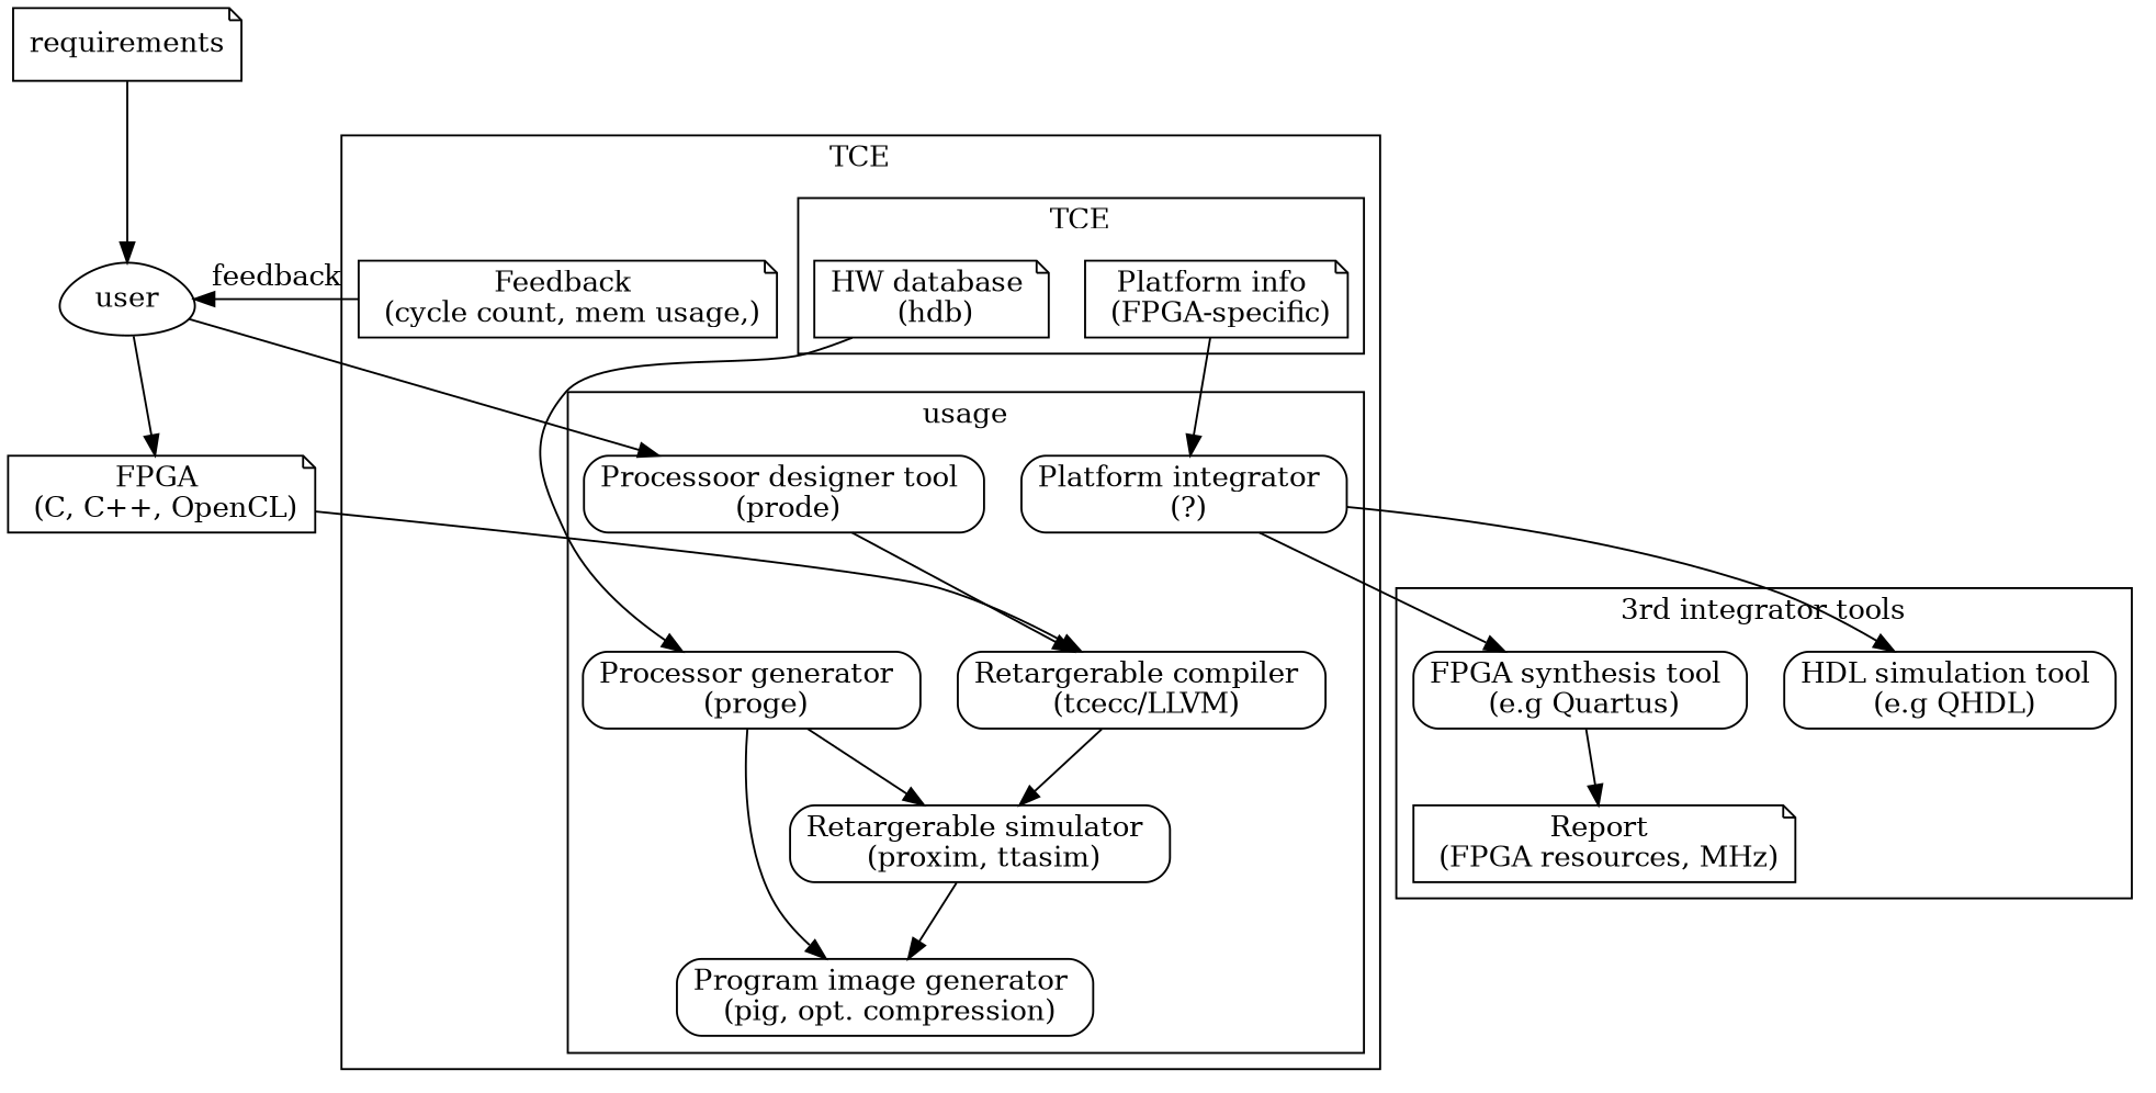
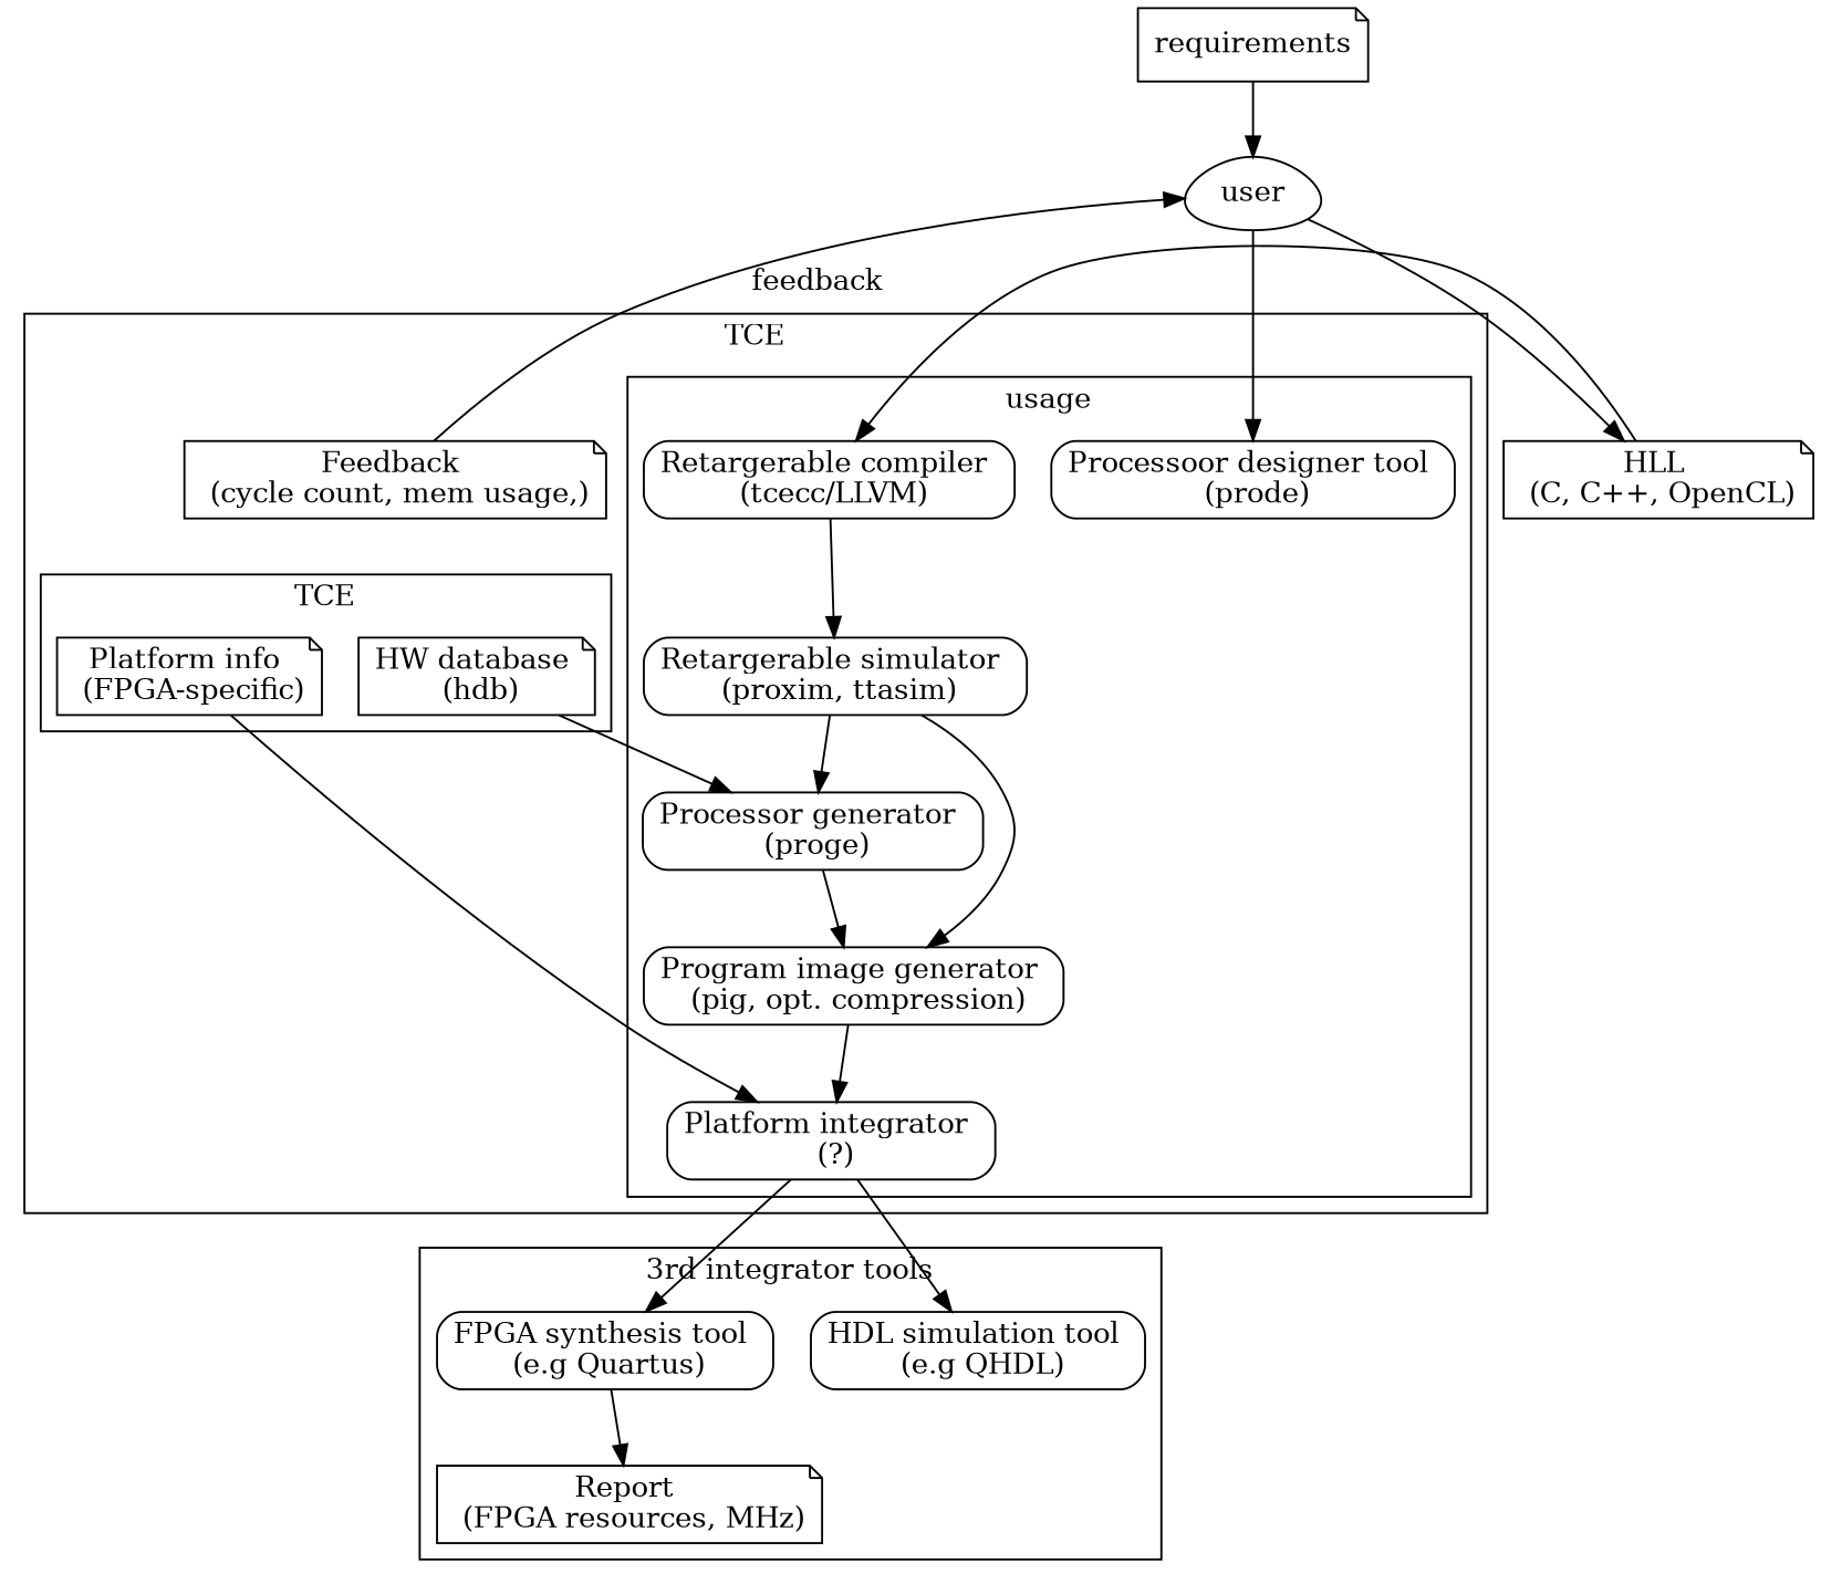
  digraph {
    node [shape=Mrecord]
    n1 [label="Processoor designer tool \n (prode)"]
    n2 [label="Retargerable compiler \n (tcecc/LLVM)"]
    n3 [label="Retargerable simulator \n (proxim, ttasim)"]
    n4 [label="Processor generator \n (proge)"]
    n5 [label="Program image generator \n (pig, opt. compression)"]
    n6 [label="Platform integrator \n (?)"]
    n7 [label="HW database \n (hdb)" shape=note]
    n8 [label="Platform info \n (FPGA-specific)" shape=note]
    n9 [label="Feedback \n (cycle count, mem usage,)" shape=note]
    n10 [label="FPGA synthesis tool \n (e.g Quartus)"]
    n11 [label="HDL simulation tool \n (e.g QHDL)"]
    n12 [label="Report \n (FPGA resources, MHz)" shape=note]
    user [shape=egg]
    requirements [shape=note]
-   n15 [label="FPGA \n (C, C++, OpenCL)" shape=note]
+   n15 [label="HLL \n (C, C++, OpenCL)" shape=note]
    subgraph cluster_1 {
      label=TCE
      n9
      subgraph cluster_2 {
        label=usage
        n1
        n2
        n3
        n4
        n5
        n6
      }
      subgraph cluster_3 {
        label=TCE
        n7
        n8
      }
    }
    subgraph cluster_4 {
      label="3rd integrator tools"
      n10
      n11
      n12
    }
-   n1 -> n2
    n2 -> n3
-   n4 -> n3
+   n3 -> n4
    n3 -> n5
    n4 -> n5
+   n5 -> n6
    n6 -> n10
    n6 -> n11
    n7 -> n4
    n8 -> n6
    n9 -> user [label=feedback]
    n10 -> n12
    user -> n1
    user -> n15
    requirements -> user
    n15 -> n2
  }
